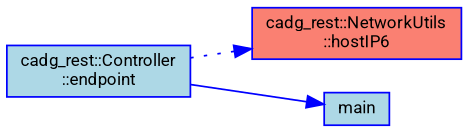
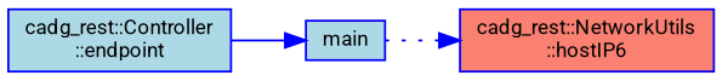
  digraph {
    fontname=Roboto
    rankdir=RL
    node [color=blue fillcolor=lightblue fontname=Roboto fontsize=10 shape=record style=filled]
    edge [color=blue dir=back fontname=Roboto fontsize=10 labelfontname=Helvetica labelfontsize=10]
    n1 [fillcolor=salmon fontcolor=black height=0.2 label="cadg_rest::NetworkUtils\l::hostIP6" width=0.4]
    n2 [height=0.2 label="cadg_rest::Controller\l::endpoint" width=0.4]
    n3 [height=0.2 label=main width=0.4]
-   n1 -> n2 [style=dotted]
+   n1 -> n3 [style=dotted]
    n3 -> n2 [style=solid]
  }
